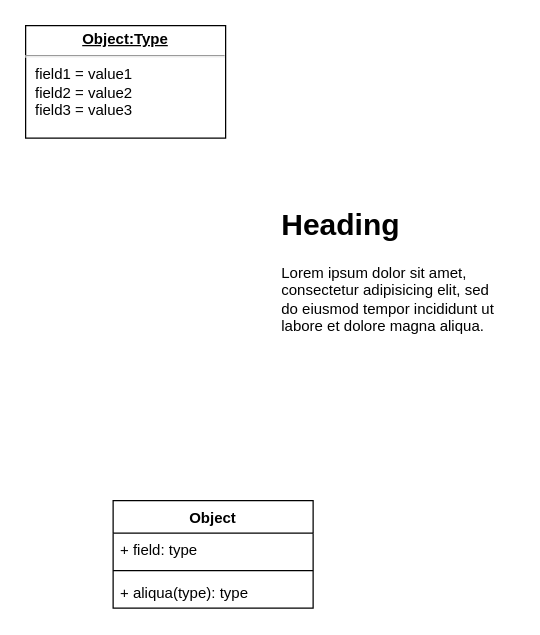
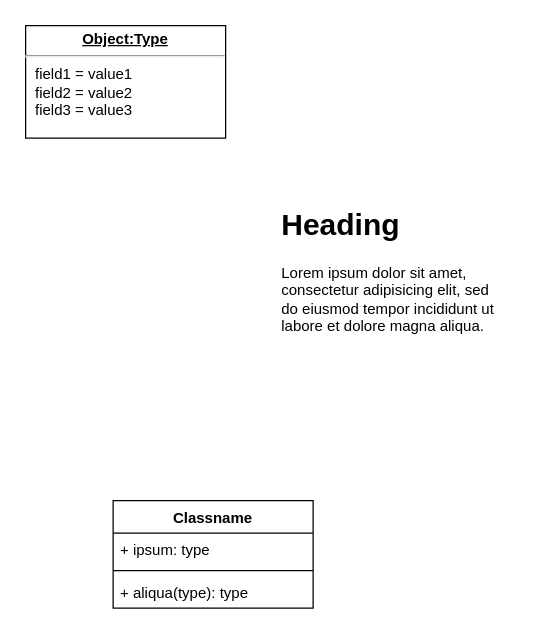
  <mxCell id="0" />
  <mxCell id="1" parent="0" />
  <mxCell id="2" value="&lt;h1&gt;Heading&lt;/h1&gt;&lt;p&gt;Lorem ipsum dolor sit amet, consectetur adipisicing elit, sed do eiusmod tempor incididunt ut labore et dolore magna aliqua.&lt;/p&gt;" style="text;html=1;strokeColor=none;fillColor=none;spacing=5;spacingTop=-20;whiteSpace=wrap;overflow=hidden;rounded=0;" vertex="1" parent="1"><mxGeometry x="220" y="160" width="190" height="120" as="geometry" /></mxCell>
- <mxCell id="3" value="Object" style="swimlane;fontStyle=1;align=center;verticalAlign=top;childLayout=stackLayout;horizontal=1;startSize=26;horizontalStack=0;resizeParent=1;resizeParentMax=0;resizeLast=0;collapsible=1;marginBottom=0;" vertex="1" parent="1"><mxGeometry x="90" y="400" width="160" height="86" as="geometry" /></mxCell>
- <mxCell id="4" value="+ field: type" style="text;strokeColor=none;fillColor=none;align=left;verticalAlign=top;spacingLeft=4;spacingRight=4;overflow=hidden;rotatable=0;points=[[0,0.5],[1,0.5]];portConstraint=eastwest;" vertex="1" parent="3"><mxGeometry y="26" width="160" height="26" as="geometry" /></mxCell>
+ <mxCell id="3" value="Classname" style="swimlane;fontStyle=1;align=center;verticalAlign=top;childLayout=stackLayout;horizontal=1;startSize=26;horizontalStack=0;resizeParent=1;resizeParentMax=0;resizeLast=0;collapsible=1;marginBottom=0;" vertex="1" parent="1"><mxGeometry x="90" y="400" width="160" height="86" as="geometry" /></mxCell>
+ <mxCell id="4" value="+ ipsum: type" style="text;strokeColor=none;fillColor=none;align=left;verticalAlign=top;spacingLeft=4;spacingRight=4;overflow=hidden;rotatable=0;points=[[0,0.5],[1,0.5]];portConstraint=eastwest;" vertex="1" parent="3"><mxGeometry y="26" width="160" height="26" as="geometry" /></mxCell>
  <mxCell id="5" value="" style="line;strokeWidth=1;fillColor=none;align=left;verticalAlign=middle;spacingTop=-1;spacingLeft=3;spacingRight=3;rotatable=0;labelPosition=right;points=[];portConstraint=eastwest;" vertex="1" parent="3"><mxGeometry y="52" width="160" height="8" as="geometry" /></mxCell>
  <mxCell id="6" value="+ aliqua(type): type" style="text;strokeColor=none;fillColor=none;align=left;verticalAlign=top;spacingLeft=4;spacingRight=4;overflow=hidden;rotatable=0;points=[[0,0.5],[1,0.5]];portConstraint=eastwest;" vertex="1" parent="3"><mxGeometry y="60" width="160" height="26" as="geometry" /></mxCell>
  <mxCell id="7" value="&lt;p style=&quot;margin:0px;margin-top:4px;text-align:center;text-decoration:underline;&quot;&gt;&lt;b&gt;Object:Type&lt;/b&gt;&lt;/p&gt;&lt;hr/&gt;&lt;p style=&quot;margin:0px;margin-left:8px;&quot;&gt;field1 = value1&lt;br/&gt;field2 = value2&lt;br&gt;field3 = value3&lt;/p&gt;" style="verticalAlign=top;align=left;overflow=fill;fontSize=12;fontFamily=Helvetica;html=1;" vertex="1" parent="1"><mxGeometry x="20" y="20" width="160" height="90" as="geometry" /></mxCell>
